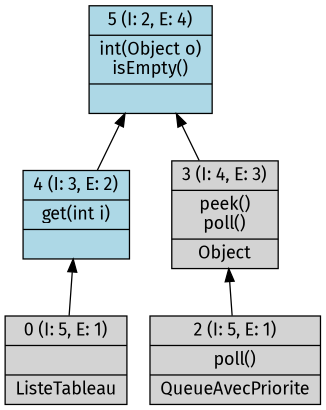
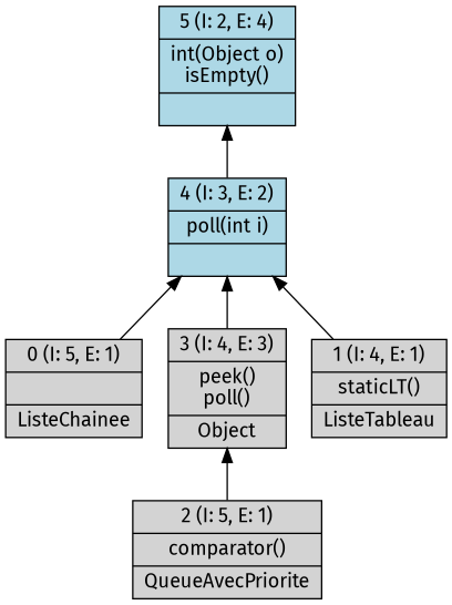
  digraph {
    fontname="Fira Sans"
    rankdir=BT
    node [fontname="Fira Sans" shape=record style=filled]
    edge [fontname="Fira Sans"]
-   n1 [label="{0 (I: 5, E: 1)||ListeTableau\n}"]
-   n2 [fillcolor=lightblue label="{4 (I: 3, E: 2)|get(int i)\n|}"]
+   n1 [label="{0 (I: 5, E: 1)||ListeChainee\n}"]
+   n2 [fillcolor=lightblue label="{4 (I: 3, E: 2)|poll(int i)\n|}"]
    n3 [label="{3 (I: 4, E: 3)|peek()\npoll()\n|Object\n}"]
    n4 [fillcolor=lightblue label="{5 (I: 2, E: 4)|int(Object o)\nisEmpty()\n|}"]
-   n6 [label="{2 (I: 5, E: 1)|poll()\n|QueueAvecPriorite\n}"]
+   n5 [label="{1 (I: 4, E: 1)|staticLT()\n|ListeTableau\n}"]
+   n6 [label="{2 (I: 5, E: 1)|comparator()\n|QueueAvecPriorite\n}"]
    n1 -> n2
    n2 -> n4
-   n3 -> n4
+   n3 -> n2
+   n5 -> n2
    n6 -> n3
  }
